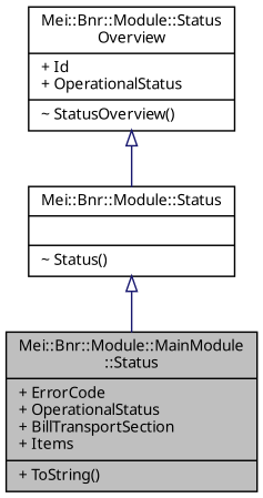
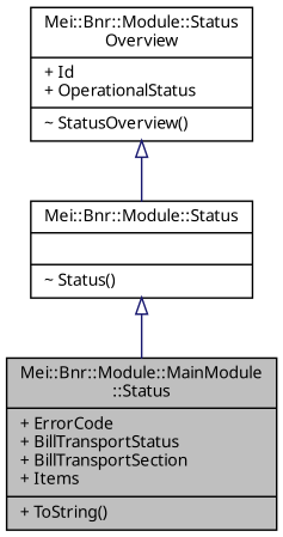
  digraph {
    fontname="Noto Sans"
    node [color=black fillcolor=white fontname="Noto Sans" fontsize=10 shape=record style=filled]
    edge [arrowtail=onormal color=midnightblue dir=back fontname="Noto Sans" fontsize=10 labelfontname=Helvetica labelfontsize=10 style=solid]
-   n1 [fillcolor=grey75 fontcolor=black height=0.2 label="{Mei::Bnr::Module::MainModule\l::Status\n|+ ErrorCode\l+ OperationalStatus\l+ BillTransportSection\l+ Items\l|+ ToString()\l}" width=0.4]
+   n1 [fillcolor=grey75 fontcolor=black height=0.2 label="{Mei::Bnr::Module::MainModule\l::Status\n|+ ErrorCode\l+ BillTransportStatus\l+ BillTransportSection\l+ Items\l|+ ToString()\l}" width=0.4]
    n2 [height=0.2 label="{Mei::Bnr::Module::Status\n||~ Status()\l}" width=0.4]
    n3 [height=0.2 label="{Mei::Bnr::Module::Status\lOverview\n|+ Id\l+ OperationalStatus\l|~ StatusOverview()\l}" width=0.4]
    n2 -> n1
    n3 -> n2
  }
